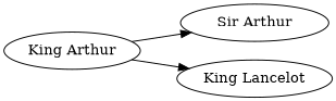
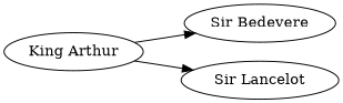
  digraph {
    rankdir=LR
    "King Arthur"
-   "Sir Bedevere" [label="Sir Arthur"]
-   "Sir Lancelot" [label="King Lancelot"]
+   "Sir Bedevere"
+   "Sir Lancelot"
    "King Arthur" -> "Sir Bedevere"
    "King Arthur" -> "Sir Lancelot"
  }
